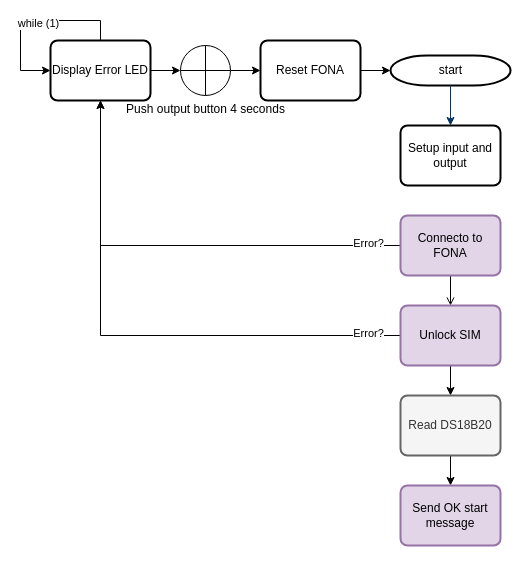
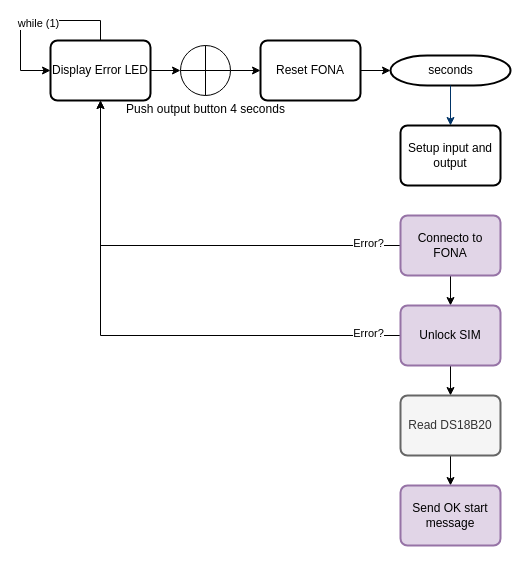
  <mxCell id="0" />
  <mxCell id="1" parent="0" />
- <mxCell id="2" value="start" style="shape=mxgraph.flowchart.terminator;strokeWidth=2;gradientColor=none;gradientDirection=north;fontStyle=0;html=1;" parent="1" vertex="1"><mxGeometry x="390" y="55" width="120" height="30" as="geometry" /></mxCell>
+ <mxCell id="2" value="seconds" style="shape=mxgraph.flowchart.terminator;strokeWidth=2;gradientColor=none;gradientDirection=north;fontStyle=0;html=1;" parent="1" vertex="1"><mxGeometry x="390" y="55" width="120" height="30" as="geometry" /></mxCell>
  <mxCell id="3" style="fontStyle=1;strokeColor=#003366;strokeWidth=1;html=1;" parent="1" source="2" edge="1"><mxGeometry relative="1" as="geometry"><mxPoint x="450" y="125" as="targetPoint" /></mxGeometry></mxCell>
  <mxCell id="4" value="&lt;div&gt;Setup input and output&lt;/div&gt;" style="rounded=1;whiteSpace=wrap;html=1;absoluteArcSize=1;arcSize=14;strokeWidth=2;" vertex="1" parent="1"><mxGeometry x="400" y="125" width="100" height="60" as="geometry" /></mxCell>
  <mxCell id="5" style="edgeStyle=orthogonalEdgeStyle;rounded=0;orthogonalLoop=1;jettySize=auto;html=1;" edge="1" parent="1" source="8" target="8"><mxGeometry relative="1" as="geometry"><mxPoint x="100" y="40" as="targetPoint" /><Array as="points"><mxPoint x="100" y="20" /><mxPoint x="20" y="20" /><mxPoint x="20" y="70" /></Array></mxGeometry></mxCell>
  <mxCell id="6" value="&lt;div&gt;while (1)&lt;/div&gt;" style="edgeLabel;html=1;align=center;verticalAlign=middle;resizable=0;points=[];" vertex="1" connectable="0" parent="5"><mxGeometry x="-0.078" y="2" relative="1" as="geometry"><mxPoint as="offset" /></mxGeometry></mxCell>
  <mxCell id="7" style="edgeStyle=orthogonalEdgeStyle;rounded=0;orthogonalLoop=1;jettySize=auto;html=1;entryX=0;entryY=0.5;entryDx=0;entryDy=0;entryPerimeter=0;" edge="1" parent="1" source="8" target="12"><mxGeometry relative="1" as="geometry" /></mxCell>
  <mxCell id="8" value="Display Error LED" style="rounded=1;whiteSpace=wrap;html=1;absoluteArcSize=1;arcSize=14;strokeWidth=2;" vertex="1" parent="1"><mxGeometry x="50" y="40" width="100" height="60" as="geometry" /></mxCell>
  <mxCell id="9" style="edgeStyle=orthogonalEdgeStyle;rounded=0;orthogonalLoop=1;jettySize=auto;html=1;entryX=0;entryY=0.5;entryDx=0;entryDy=0;entryPerimeter=0;" edge="1" parent="1" source="10" target="2"><mxGeometry relative="1" as="geometry" /></mxCell>
  <mxCell id="10" value="Reset FONA" style="rounded=1;whiteSpace=wrap;html=1;absoluteArcSize=1;arcSize=14;strokeWidth=2;" vertex="1" parent="1"><mxGeometry x="260" y="40" width="100" height="60" as="geometry" /></mxCell>
  <mxCell id="11" style="edgeStyle=orthogonalEdgeStyle;rounded=0;orthogonalLoop=1;jettySize=auto;html=1;entryX=0;entryY=0.5;entryDx=0;entryDy=0;" edge="1" parent="1" source="12" target="10"><mxGeometry relative="1" as="geometry" /></mxCell>
  <mxCell id="12" value="&lt;div&gt;Push output button 4 seconds&lt;/div&gt;" style="verticalLabelPosition=bottom;verticalAlign=top;html=1;shape=mxgraph.flowchart.summing_function;" vertex="1" parent="1"><mxGeometry x="180" y="45" width="50" height="50" as="geometry" /></mxCell>
  <mxCell id="13" style="edgeStyle=orthogonalEdgeStyle;rounded=0;orthogonalLoop=1;jettySize=auto;html=1;entryX=0.5;entryY=1;entryDx=0;entryDy=0;" edge="1" parent="1" source="16" target="8"><mxGeometry relative="1" as="geometry" /></mxCell>
  <mxCell id="14" value="&lt;div&gt;Error?&lt;/div&gt;" style="edgeLabel;html=1;align=center;verticalAlign=middle;resizable=0;points=[];" vertex="1" connectable="0" parent="13"><mxGeometry x="-0.852" y="-3" relative="1" as="geometry"><mxPoint as="offset" /></mxGeometry></mxCell>
- <mxCell id="15" style="edgeStyle=orthogonalEdgeStyle;rounded=0;orthogonalLoop=1;jettySize=auto;html=1;entryX=0.5;entryY=0;entryDx=0;entryDy=0;endArrow=open;" edge="1" parent="1" source="16" target="20"><mxGeometry relative="1" as="geometry" /></mxCell>
+ <mxCell id="15" style="edgeStyle=orthogonalEdgeStyle;rounded=0;orthogonalLoop=1;jettySize=auto;html=1;entryX=0.5;entryY=0;entryDx=0;entryDy=0;" edge="1" parent="1" source="16" target="20"><mxGeometry relative="1" as="geometry" /></mxCell>
  <mxCell id="16" value="&lt;div&gt;Connecto to FONA&lt;br&gt;&lt;/div&gt;" style="rounded=1;whiteSpace=wrap;html=1;absoluteArcSize=1;arcSize=14;strokeWidth=2;fillColor=#e1d5e7;strokeColor=#9673a6;" vertex="1" parent="1"><mxGeometry x="400" y="215" width="100" height="60" as="geometry" /></mxCell>
  <mxCell id="17" style="edgeStyle=orthogonalEdgeStyle;rounded=0;orthogonalLoop=1;jettySize=auto;html=1;entryX=0.5;entryY=1;entryDx=0;entryDy=0;" edge="1" parent="1" source="20" target="8"><mxGeometry relative="1" as="geometry" /></mxCell>
  <mxCell id="18" value="&lt;div&gt;Error?&lt;/div&gt;" style="edgeLabel;html=1;align=center;verticalAlign=middle;resizable=0;points=[];" vertex="1" connectable="0" parent="17"><mxGeometry x="-0.877" y="-3" relative="1" as="geometry"><mxPoint as="offset" /></mxGeometry></mxCell>
  <mxCell id="19" style="edgeStyle=orthogonalEdgeStyle;rounded=0;orthogonalLoop=1;jettySize=auto;html=1;entryX=0.5;entryY=0;entryDx=0;entryDy=0;" edge="1" parent="1" source="20" target="22"><mxGeometry relative="1" as="geometry" /></mxCell>
  <mxCell id="20" value="&lt;div&gt;Unlock SIM&lt;br&gt;&lt;/div&gt;" style="rounded=1;whiteSpace=wrap;html=1;absoluteArcSize=1;arcSize=14;strokeWidth=2;fillColor=#e1d5e7;strokeColor=#9673a6;" vertex="1" parent="1"><mxGeometry x="400" y="305" width="100" height="60" as="geometry" /></mxCell>
  <mxCell id="21" style="edgeStyle=orthogonalEdgeStyle;rounded=0;orthogonalLoop=1;jettySize=auto;html=1;entryX=0.5;entryY=0;entryDx=0;entryDy=0;" edge="1" parent="1" source="22" target="23"><mxGeometry relative="1" as="geometry" /></mxCell>
  <mxCell id="22" value="Read DS18B20" style="rounded=1;whiteSpace=wrap;html=1;absoluteArcSize=1;arcSize=14;strokeWidth=2;fillColor=#f5f5f5;strokeColor=#666666;fontColor=#333333;" vertex="1" parent="1"><mxGeometry x="400" y="395" width="100" height="60" as="geometry" /></mxCell>
  <mxCell id="23" value="Send OK start message" style="rounded=1;whiteSpace=wrap;html=1;absoluteArcSize=1;arcSize=14;strokeWidth=2;fillColor=#e1d5e7;strokeColor=#9673a6;" vertex="1" parent="1"><mxGeometry x="400" y="485" width="100" height="60" as="geometry" /></mxCell>
